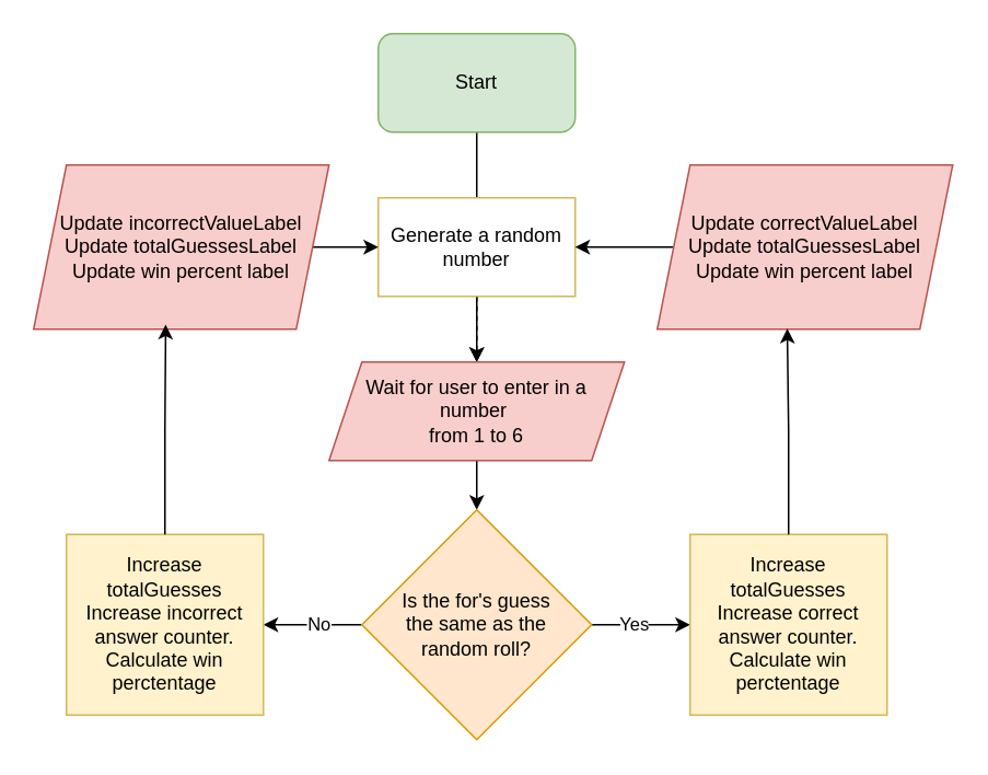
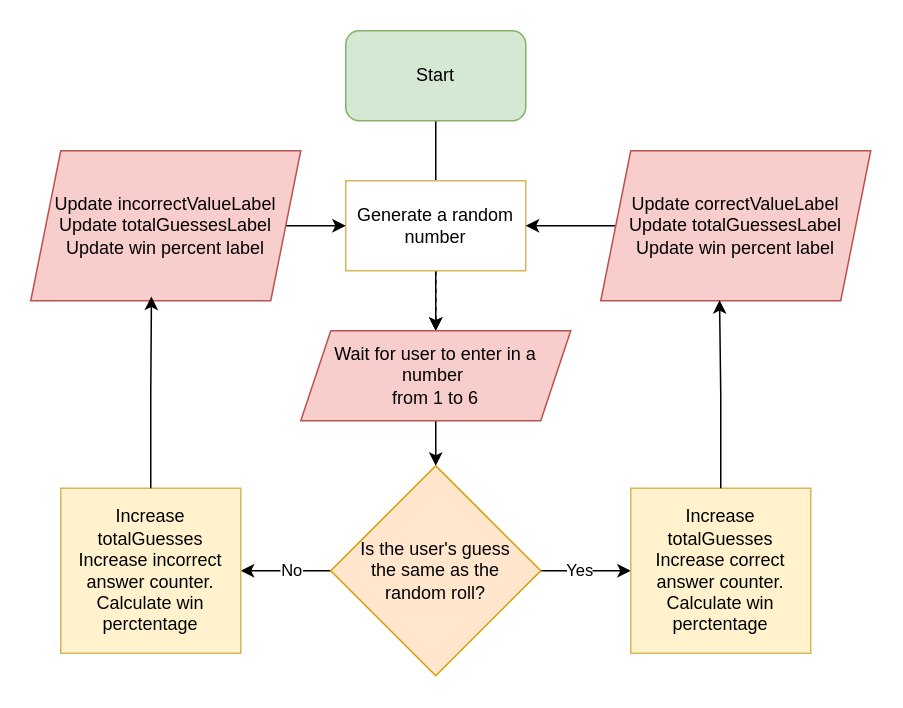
  <mxCell id="0" />
  <mxCell id="1" parent="0" />
  <mxCell id="2" value="" style="edgeStyle=orthogonalEdgeStyle;rounded=0;orthogonalLoop=1;jettySize=auto;html=1;" edge="1" parent="1" source="3" target="7"><mxGeometry relative="1" as="geometry" /></mxCell>
  <mxCell id="3" value="Start" style="rounded=1;whiteSpace=wrap;html=1;fillColor=#d5e8d4;strokeColor=#82b366;" vertex="1" parent="1"><mxGeometry x="230" y="20" width="120" height="60" as="geometry" /></mxCell>
  <mxCell id="4" value="" style="edgeStyle=orthogonalEdgeStyle;rounded=0;orthogonalLoop=1;jettySize=auto;html=1;dashed=1;" edge="1" parent="1" source="5" target="7"><mxGeometry relative="1" as="geometry" /></mxCell>
  <mxCell id="5" value="Generate a random number" style="rounded=0;whiteSpace=wrap;html=1;fillColor=#ffffff;strokeColor=#d6b656;" vertex="1" parent="1"><mxGeometry x="230" y="120" width="120" height="60" as="geometry" /></mxCell>
  <mxCell id="6" value="" style="edgeStyle=orthogonalEdgeStyle;rounded=0;orthogonalLoop=1;jettySize=auto;html=1;" edge="1" parent="1" source="7" target="12"><mxGeometry relative="1" as="geometry" /></mxCell>
  <mxCell id="7" value="Wait for user to enter in a number&amp;nbsp;&lt;div&gt;from 1 to 6&lt;/div&gt;" style="shape=parallelogram;perimeter=parallelogramPerimeter;whiteSpace=wrap;html=1;fixedSize=1;fillColor=#f8cecc;strokeColor=#b85450;" vertex="1" parent="1"><mxGeometry x="200" y="220" width="180" height="60" as="geometry" /></mxCell>
  <mxCell id="8" value="" style="edgeStyle=orthogonalEdgeStyle;rounded=0;orthogonalLoop=1;jettySize=auto;html=1;" edge="1" parent="1" source="12" target="13"><mxGeometry relative="1" as="geometry" /></mxCell>
  <mxCell id="9" value="No" style="edgeLabel;html=1;align=center;verticalAlign=middle;resizable=0;points=[];" vertex="1" connectable="0" parent="8"><mxGeometry x="-0.1" y="-1" relative="1" as="geometry"><mxPoint as="offset" /></mxGeometry></mxCell>
  <mxCell id="10" value="" style="edgeStyle=orthogonalEdgeStyle;rounded=0;orthogonalLoop=1;jettySize=auto;html=1;" edge="1" parent="1" source="12" target="14"><mxGeometry relative="1" as="geometry" /></mxCell>
  <mxCell id="11" value="Yes" style="edgeLabel;html=1;align=center;verticalAlign=middle;resizable=0;points=[];" vertex="1" connectable="0" parent="10"><mxGeometry x="-0.173" y="1" relative="1" as="geometry"><mxPoint as="offset" /></mxGeometry></mxCell>
- <mxCell id="12" value="Is the for's guess&lt;div&gt;the same as the&lt;/div&gt;&lt;div&gt;random roll?&lt;/div&gt;" style="rhombus;whiteSpace=wrap;html=1;fillColor=#ffe6cc;strokeColor=#d79b00;" vertex="1" parent="1"><mxGeometry x="220" y="310" width="140" height="140" as="geometry" /></mxCell>
+ <mxCell id="12" value="Is the user's guess&lt;div&gt;the same as the&lt;/div&gt;&lt;div&gt;random roll?&lt;/div&gt;" style="rhombus;whiteSpace=wrap;html=1;fillColor=#ffe6cc;strokeColor=#d79b00;" vertex="1" parent="1"><mxGeometry x="220" y="310" width="140" height="140" as="geometry" /></mxCell>
  <mxCell id="13" value="&lt;div&gt;Increase totalGuesses&lt;/div&gt;Increase incorrect answer counter.&lt;div&gt;Calculate win perctentage&lt;/div&gt;" style="rounded=0;whiteSpace=wrap;html=1;fillColor=#fff2cc;strokeColor=#d6b656;" vertex="1" parent="1"><mxGeometry x="40" y="325" width="120" height="110" as="geometry" /></mxCell>
  <mxCell id="14" value="&lt;div&gt;Increase totalGuesses&lt;/div&gt;Increase correct answer counter.&lt;div&gt;Calculate win perctentage&lt;/div&gt;" style="rounded=0;whiteSpace=wrap;html=1;fillColor=#fff2cc;strokeColor=#d6b656;" vertex="1" parent="1"><mxGeometry x="420" y="325" width="120" height="110" as="geometry" /></mxCell>
  <mxCell id="15" value="" style="edgeStyle=orthogonalEdgeStyle;rounded=0;orthogonalLoop=1;jettySize=auto;html=1;" edge="1" parent="1" source="16" target="5"><mxGeometry relative="1" as="geometry" /></mxCell>
  <mxCell id="16" value="Update correctValueLabel&lt;div&gt;Update totalGuessesLabel&lt;/div&gt;&lt;div&gt;Update win percent label&lt;/div&gt;" style="shape=parallelogram;perimeter=parallelogramPerimeter;whiteSpace=wrap;html=1;fixedSize=1;fillColor=#f8cecc;strokeColor=#b85450;" vertex="1" parent="1"><mxGeometry x="400" y="100" width="180" height="100" as="geometry" /></mxCell>
  <mxCell id="17" style="edgeStyle=orthogonalEdgeStyle;rounded=0;orthogonalLoop=1;jettySize=auto;html=1;exitX=0.5;exitY=0;exitDx=0;exitDy=0;entryX=0.44;entryY=0.996;entryDx=0;entryDy=0;entryPerimeter=0;" edge="1" parent="1" source="14" target="16"><mxGeometry relative="1" as="geometry" /></mxCell>
  <mxCell id="18" value="" style="edgeStyle=orthogonalEdgeStyle;rounded=0;orthogonalLoop=1;jettySize=auto;html=1;" edge="1" parent="1" source="19" target="5"><mxGeometry relative="1" as="geometry" /></mxCell>
  <mxCell id="19" value="Update incorrectValueLabel&lt;div&gt;Update totalGuessesLabel&lt;/div&gt;&lt;div&gt;Update win percent label&lt;/div&gt;" style="shape=parallelogram;perimeter=parallelogramPerimeter;whiteSpace=wrap;html=1;fixedSize=1;fillColor=#f8cecc;strokeColor=#b85450;" vertex="1" parent="1"><mxGeometry x="20" y="100" width="180" height="100" as="geometry" /></mxCell>
  <mxCell id="20" style="edgeStyle=orthogonalEdgeStyle;rounded=0;orthogonalLoop=1;jettySize=auto;html=1;exitX=0.5;exitY=0;exitDx=0;exitDy=0;entryX=0.447;entryY=0.972;entryDx=0;entryDy=0;entryPerimeter=0;" edge="1" parent="1" source="13" target="19"><mxGeometry relative="1" as="geometry" /></mxCell>
